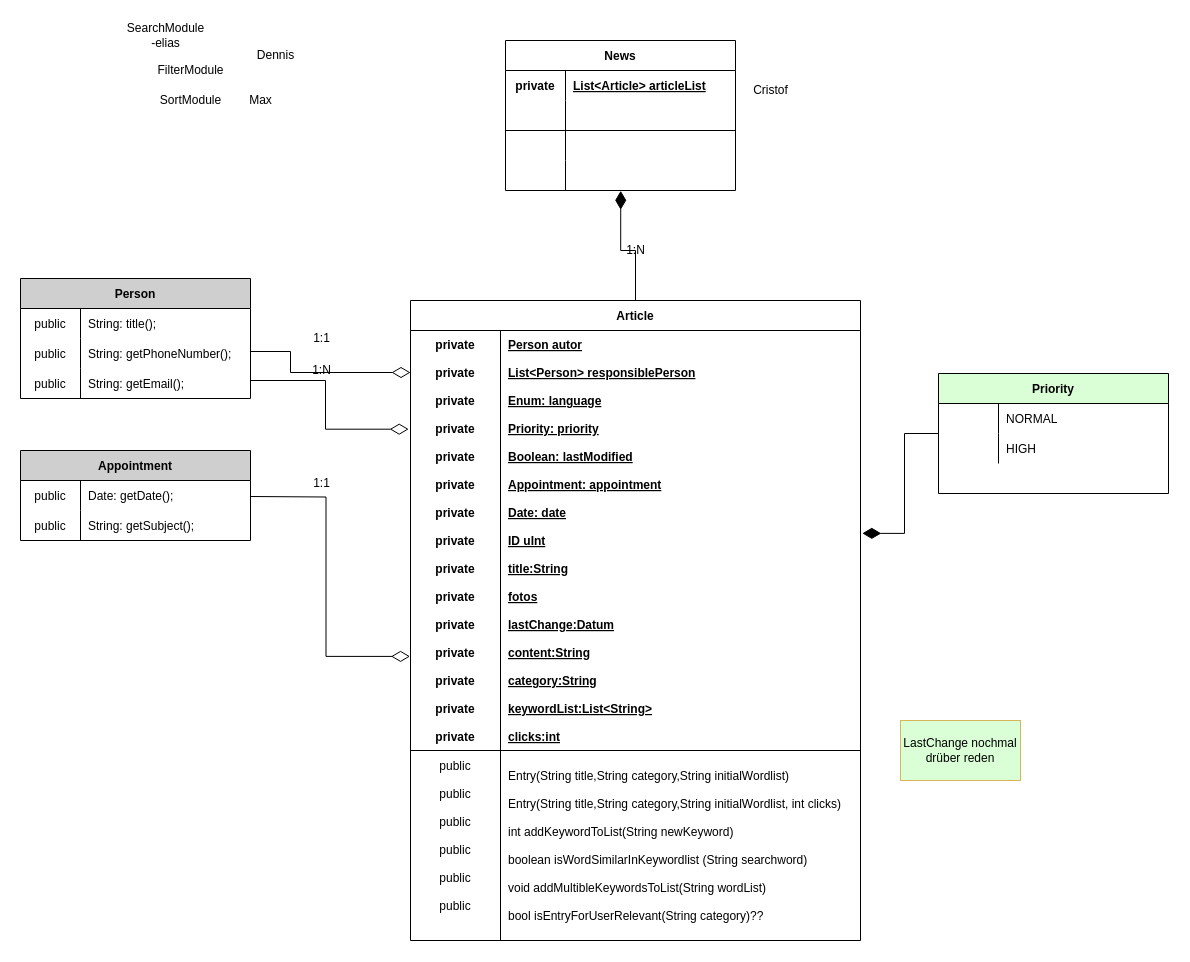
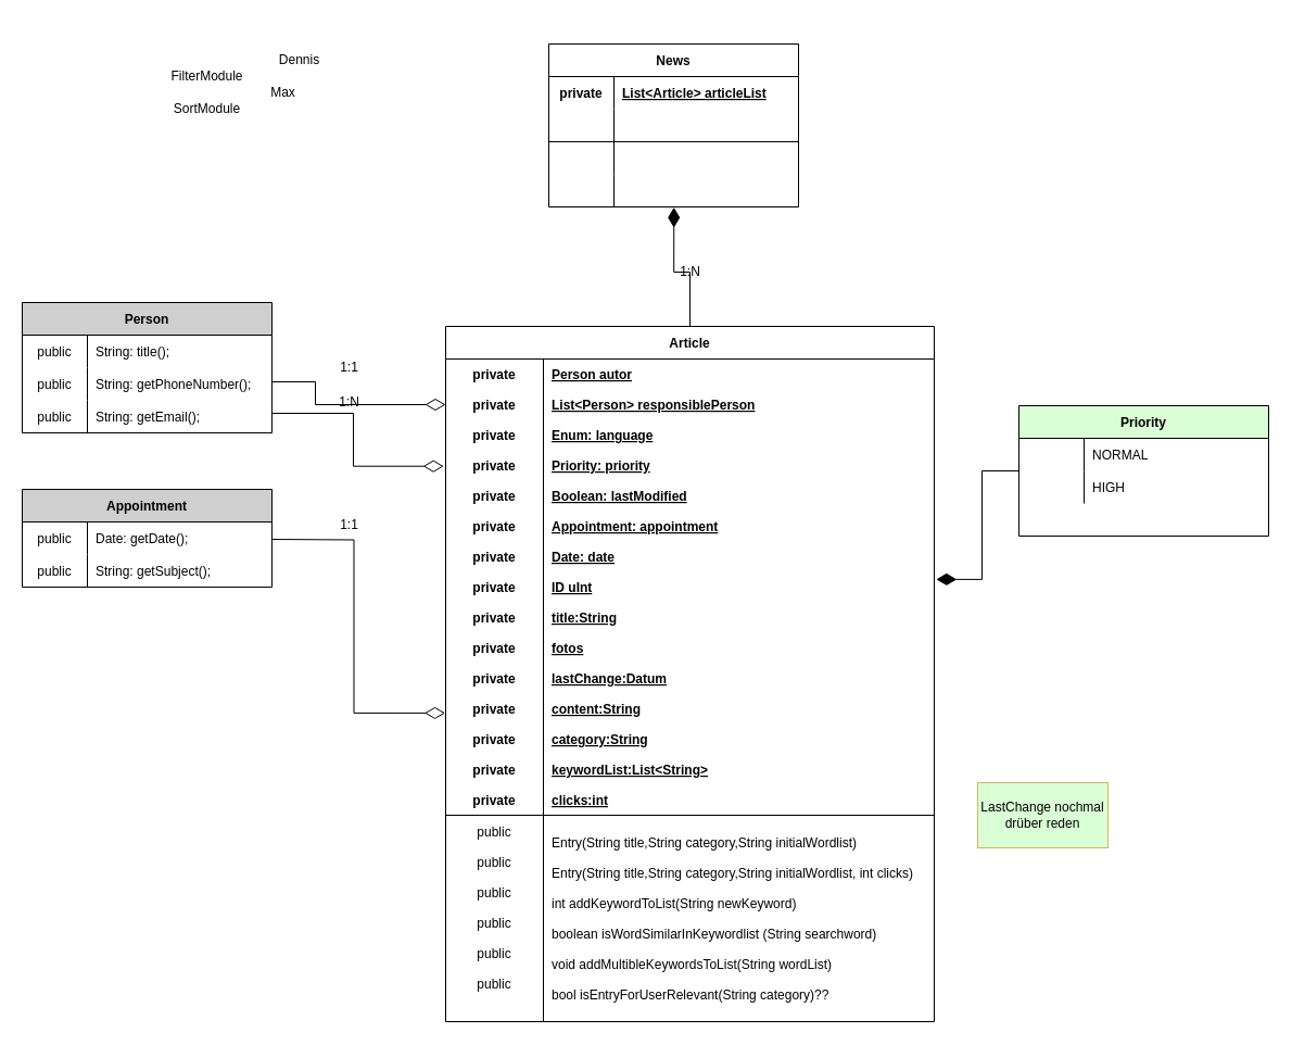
  <mxCell id="0" />
  <mxCell id="1" parent="0" />
  <mxCell id="2" style="edgeStyle=orthogonalEdgeStyle;rounded=0;orthogonalLoop=1;jettySize=auto;html=1;exitX=0.5;exitY=0;exitDx=0;exitDy=0;entryX=0.501;entryY=1.011;entryDx=0;entryDy=0;entryPerimeter=0;endArrow=diamondThin;endFill=1;startSize=9;endSize=16;" parent="1" source="3" target="18" edge="1"><mxGeometry relative="1" as="geometry" /></mxCell>
  <mxCell id="3" value="Article" style="shape=table;startSize=30;container=1;collapsible=1;childLayout=tableLayout;fixedRows=1;rowLines=0;fontStyle=1;align=center;resizeLast=1;" parent="1" vertex="1"><mxGeometry x="410" y="300" width="450" height="640" as="geometry" /></mxCell>
  <mxCell id="4" value="" style="shape=partialRectangle;collapsible=0;dropTarget=0;pointerEvents=0;fillColor=none;top=0;left=0;bottom=1;right=0;points=[[0,0.5],[1,0.5]];portConstraint=eastwest;" parent="3" vertex="1"><mxGeometry y="30" width="450" height="420" as="geometry" /></mxCell>
  <mxCell id="5" value="private&#10;&#10;private&#10;&#10;private&#10;&#10;private&#10;&#10;private&#10;&#10;private&#10;&#10;private&#10;&#10;private&#10;&#10;private&#10;&#10;private&#10;&#10;private&#10;&#10;private&#10;&#10;private&#10;&#10;private&#10;&#10;private" style="shape=partialRectangle;connectable=0;fillColor=none;top=0;left=0;bottom=0;right=0;fontStyle=1;overflow=hidden;" parent="4" vertex="1"><mxGeometry width="90" height="420" as="geometry"><mxRectangle width="90" height="420" as="alternateBounds" /></mxGeometry></mxCell>
  <mxCell id="6" value="Person autor&#10;&#10;List&lt;Person&gt; responsiblePerson&#10;&#10;Enum: language&#10;&#10;Priority: priority&#10;&#10;Boolean: lastModified&#10;&#10;Appointment: appointment&#10;&#10;Date: date&#10;&#10;ID uInt&#10;&#10;title:String&#10;&#10;fotos&#10;&#10;lastChange:Datum&#10;&#10;content:String&#10;&#10;category:String&#10;&#10;keywordList:List&lt;String&gt;&#10;&#10;clicks:int" style="shape=partialRectangle;connectable=0;fillColor=none;top=0;left=0;bottom=0;right=0;align=left;spacingLeft=6;fontStyle=5;overflow=hidden;" parent="4" vertex="1"><mxGeometry x="90" width="360" height="420" as="geometry"><mxRectangle width="360" height="420" as="alternateBounds" /></mxGeometry></mxCell>
  <mxCell id="7" value="LastChange nochmal drüber reden" style="whiteSpace=wrap;html=1;fillColor=#daffd6;strokeColor=#d6b656;" parent="1" vertex="1"><mxGeometry x="900" y="720" width="120" height="60" as="geometry" /></mxCell>
  <mxCell id="8" value="News" style="shape=table;startSize=30;container=1;collapsible=1;childLayout=tableLayout;fixedRows=1;rowLines=0;fontStyle=1;align=center;resizeLast=1;labelBackgroundColor=none;" parent="1" vertex="1"><mxGeometry x="505" y="40" width="230" height="150" as="geometry" /></mxCell>
  <mxCell id="9" value="" style="shape=partialRectangle;collapsible=0;dropTarget=0;pointerEvents=0;fillColor=none;top=0;left=0;bottom=0;right=0;points=[[0,0.5],[1,0.5]];portConstraint=eastwest;labelBackgroundColor=#FFE6CC;" parent="8" vertex="1"><mxGeometry y="30" width="230" height="30" as="geometry" /></mxCell>
  <mxCell id="10" value="private" style="shape=partialRectangle;connectable=0;fillColor=none;top=0;left=0;bottom=0;right=0;fontStyle=1;overflow=hidden;labelBackgroundColor=none;" parent="9" vertex="1"><mxGeometry width="60" height="30" as="geometry"><mxRectangle width="60" height="30" as="alternateBounds" /></mxGeometry></mxCell>
  <mxCell id="11" value="List&lt;Article&gt; articleList" style="shape=partialRectangle;connectable=0;fillColor=none;top=0;left=0;bottom=0;right=0;align=left;spacingLeft=6;fontStyle=5;overflow=hidden;labelBackgroundColor=none;" parent="9" vertex="1"><mxGeometry x="60" width="170" height="30" as="geometry"><mxRectangle width="170" height="30" as="alternateBounds" /></mxGeometry></mxCell>
  <mxCell id="12" value="" style="shape=partialRectangle;collapsible=0;dropTarget=0;pointerEvents=0;fillColor=none;top=0;left=0;bottom=1;right=0;points=[[0,0.5],[1,0.5]];portConstraint=eastwest;labelBackgroundColor=#FFE6CC;" parent="8" vertex="1"><mxGeometry y="60" width="230" height="30" as="geometry" /></mxCell>
  <mxCell id="13" value="" style="shape=partialRectangle;connectable=0;fillColor=none;top=0;left=0;bottom=0;right=0;fontStyle=1;overflow=hidden;labelBackgroundColor=#FFE6CC;" parent="12" vertex="1"><mxGeometry width="60" height="30" as="geometry"><mxRectangle width="60" height="30" as="alternateBounds" /></mxGeometry></mxCell>
  <mxCell id="14" value="" style="shape=partialRectangle;connectable=0;fillColor=none;top=0;left=0;bottom=0;right=0;align=left;spacingLeft=6;fontStyle=5;overflow=hidden;labelBackgroundColor=#FFE6CC;" parent="12" vertex="1"><mxGeometry x="60" width="170" height="30" as="geometry"><mxRectangle width="170" height="30" as="alternateBounds" /></mxGeometry></mxCell>
  <mxCell id="15" value="" style="shape=partialRectangle;collapsible=0;dropTarget=0;pointerEvents=0;fillColor=none;top=0;left=0;bottom=0;right=0;points=[[0,0.5],[1,0.5]];portConstraint=eastwest;labelBackgroundColor=#FFE6CC;" parent="8" vertex="1"><mxGeometry y="90" width="230" height="30" as="geometry" /></mxCell>
  <mxCell id="16" value="" style="shape=partialRectangle;connectable=0;fillColor=none;top=0;left=0;bottom=0;right=0;editable=1;overflow=hidden;labelBackgroundColor=#FFE6CC;" parent="15" vertex="1"><mxGeometry width="60" height="30" as="geometry"><mxRectangle width="60" height="30" as="alternateBounds" /></mxGeometry></mxCell>
  <mxCell id="17" value="" style="shape=partialRectangle;connectable=0;fillColor=none;top=0;left=0;bottom=0;right=0;align=left;spacingLeft=6;overflow=hidden;labelBackgroundColor=#FFE6CC;" parent="15" vertex="1"><mxGeometry x="60" width="170" height="30" as="geometry"><mxRectangle width="170" height="30" as="alternateBounds" /></mxGeometry></mxCell>
  <mxCell id="18" value="" style="shape=partialRectangle;collapsible=0;dropTarget=0;pointerEvents=0;fillColor=none;top=0;left=0;bottom=0;right=0;points=[[0,0.5],[1,0.5]];portConstraint=eastwest;labelBackgroundColor=#FFE6CC;" parent="8" vertex="1"><mxGeometry y="120" width="230" height="30" as="geometry" /></mxCell>
  <mxCell id="19" value="" style="shape=partialRectangle;connectable=0;fillColor=none;top=0;left=0;bottom=0;right=0;editable=1;overflow=hidden;labelBackgroundColor=#FFE6CC;" parent="18" vertex="1"><mxGeometry width="60" height="30" as="geometry"><mxRectangle width="60" height="30" as="alternateBounds" /></mxGeometry></mxCell>
  <mxCell id="20" value="" style="shape=partialRectangle;connectable=0;fillColor=none;top=0;left=0;bottom=0;right=0;align=left;spacingLeft=6;overflow=hidden;labelBackgroundColor=#FFE6CC;" parent="18" vertex="1"><mxGeometry x="60" width="170" height="30" as="geometry"><mxRectangle width="170" height="30" as="alternateBounds" /></mxGeometry></mxCell>
  <mxCell id="21" value="Appointment" style="shape=table;startSize=30;container=1;collapsible=1;childLayout=tableLayout;fixedRows=1;rowLines=0;fontStyle=1;align=center;resizeLast=1;labelBackgroundColor=none;fillColor=#CFCFCF;" parent="1" vertex="1"><mxGeometry x="20" y="450" width="230" height="90" as="geometry" /></mxCell>
  <mxCell id="22" value="" style="shape=partialRectangle;collapsible=0;dropTarget=0;pointerEvents=0;fillColor=none;top=0;left=0;bottom=0;right=0;points=[[0,0.5],[1,0.5]];portConstraint=eastwest;labelBackgroundColor=#FFE6CC;" parent="21" vertex="1"><mxGeometry y="30" width="230" height="30" as="geometry" /></mxCell>
  <mxCell id="23" value="public" style="shape=partialRectangle;connectable=0;fillColor=none;top=0;left=0;bottom=0;right=0;editable=1;overflow=hidden;labelBackgroundColor=none;" parent="22" vertex="1"><mxGeometry width="60" height="30" as="geometry"><mxRectangle width="60" height="30" as="alternateBounds" /></mxGeometry></mxCell>
  <mxCell id="24" value="Date: getDate();" style="shape=partialRectangle;connectable=0;fillColor=none;top=0;left=0;bottom=0;right=0;align=left;spacingLeft=6;overflow=hidden;labelBackgroundColor=none;" parent="22" vertex="1"><mxGeometry x="60" width="170" height="30" as="geometry"><mxRectangle width="170" height="30" as="alternateBounds" /></mxGeometry></mxCell>
  <mxCell id="25" value="" style="shape=partialRectangle;collapsible=0;dropTarget=0;pointerEvents=0;fillColor=none;top=0;left=0;bottom=0;right=0;points=[[0,0.5],[1,0.5]];portConstraint=eastwest;labelBackgroundColor=#FFE6CC;" parent="21" vertex="1"><mxGeometry y="60" width="230" height="30" as="geometry" /></mxCell>
  <mxCell id="26" value="public" style="shape=partialRectangle;connectable=0;fillColor=none;top=0;left=0;bottom=0;right=0;editable=1;overflow=hidden;labelBackgroundColor=none;fontColor=default;" parent="25" vertex="1"><mxGeometry width="60" height="30" as="geometry"><mxRectangle width="60" height="30" as="alternateBounds" /></mxGeometry></mxCell>
  <mxCell id="27" value="String: getSubject();" style="shape=partialRectangle;connectable=0;fillColor=none;top=0;left=0;bottom=0;right=0;align=left;spacingLeft=6;overflow=hidden;labelBackgroundColor=none;" parent="25" vertex="1"><mxGeometry x="60" width="170" height="30" as="geometry"><mxRectangle width="170" height="30" as="alternateBounds" /></mxGeometry></mxCell>
  <mxCell id="28" style="edgeStyle=orthogonalEdgeStyle;rounded=0;orthogonalLoop=1;jettySize=auto;html=1;entryX=-0.001;entryY=0.776;entryDx=0;entryDy=0;entryPerimeter=0;fontColor=default;endArrow=diamondThin;endFill=0;startSize=9;endSize=16;" parent="1" target="4" edge="1"><mxGeometry relative="1" as="geometry"><mxPoint x="250" y="496" as="sourcePoint" /></mxGeometry></mxCell>
  <mxCell id="29" value="Person" style="shape=table;startSize=30;container=1;collapsible=1;childLayout=tableLayout;fixedRows=1;rowLines=0;fontStyle=1;align=center;resizeLast=1;labelBackgroundColor=none;rounded=0;shadow=0;sketch=0;gradientColor=none;fillColor=#CFCFCF;" parent="1" vertex="1"><mxGeometry x="20" y="278" width="230" height="120" as="geometry" /></mxCell>
  <mxCell id="30" value="" style="shape=partialRectangle;collapsible=0;dropTarget=0;pointerEvents=0;fillColor=none;top=0;left=0;bottom=0;right=0;points=[[0,0.5],[1,0.5]];portConstraint=eastwest;labelBackgroundColor=#FFE6CC;" parent="29" vertex="1"><mxGeometry y="30" width="230" height="30" as="geometry" /></mxCell>
  <mxCell id="31" value="public" style="shape=partialRectangle;connectable=0;fillColor=none;top=0;left=0;bottom=0;right=0;fontStyle=0;overflow=hidden;labelBackgroundColor=none;" parent="30" vertex="1"><mxGeometry width="60" height="30" as="geometry"><mxRectangle width="60" height="30" as="alternateBounds" /></mxGeometry></mxCell>
  <mxCell id="32" value="String: title();" style="shape=partialRectangle;connectable=0;fillColor=none;top=0;left=0;bottom=0;right=0;align=left;spacingLeft=6;fontStyle=0;overflow=hidden;labelBackgroundColor=none;" parent="30" vertex="1"><mxGeometry x="60" width="170" height="30" as="geometry"><mxRectangle width="170" height="30" as="alternateBounds" /></mxGeometry></mxCell>
  <mxCell id="33" value="" style="shape=partialRectangle;collapsible=0;dropTarget=0;pointerEvents=0;fillColor=none;top=0;left=0;bottom=0;right=0;points=[[0,0.5],[1,0.5]];portConstraint=eastwest;labelBackgroundColor=#FFE6CC;" parent="29" vertex="1"><mxGeometry y="60" width="230" height="30" as="geometry" /></mxCell>
  <mxCell id="34" value="public" style="shape=partialRectangle;connectable=0;fillColor=none;top=0;left=0;bottom=0;right=0;editable=1;overflow=hidden;labelBackgroundColor=none;" parent="33" vertex="1"><mxGeometry width="60" height="30" as="geometry"><mxRectangle width="60" height="30" as="alternateBounds" /></mxGeometry></mxCell>
  <mxCell id="35" value="String: getPhoneNumber();" style="shape=partialRectangle;connectable=0;fillColor=none;top=0;left=0;bottom=0;right=0;align=left;spacingLeft=6;overflow=hidden;labelBackgroundColor=none;" parent="33" vertex="1"><mxGeometry x="60" width="170" height="30" as="geometry"><mxRectangle width="170" height="30" as="alternateBounds" /></mxGeometry></mxCell>
  <mxCell id="36" value="" style="shape=partialRectangle;collapsible=0;dropTarget=0;pointerEvents=0;fillColor=none;top=0;left=0;bottom=0;right=0;points=[[0,0.5],[1,0.5]];portConstraint=eastwest;labelBackgroundColor=#FFE6CC;" parent="29" vertex="1"><mxGeometry y="90" width="230" height="30" as="geometry" /></mxCell>
  <mxCell id="37" value="public" style="shape=partialRectangle;connectable=0;fillColor=none;top=0;left=0;bottom=0;right=0;editable=1;overflow=hidden;labelBackgroundColor=none;fontColor=default;" parent="36" vertex="1"><mxGeometry width="60" height="30" as="geometry"><mxRectangle width="60" height="30" as="alternateBounds" /></mxGeometry></mxCell>
  <mxCell id="38" value="String: getEmail();" style="shape=partialRectangle;connectable=0;fillColor=none;top=0;left=0;bottom=0;right=0;align=left;spacingLeft=6;overflow=hidden;labelBackgroundColor=none;" parent="36" vertex="1"><mxGeometry x="60" width="170" height="30" as="geometry"><mxRectangle width="170" height="30" as="alternateBounds" /></mxGeometry></mxCell>
  <mxCell id="39" style="edgeStyle=orthogonalEdgeStyle;rounded=0;orthogonalLoop=1;jettySize=auto;html=1;entryX=0;entryY=0.1;entryDx=0;entryDy=0;entryPerimeter=0;fontColor=default;endArrow=diamondThin;endFill=0;startSize=9;endSize=16;" parent="1" source="33" target="4" edge="1"><mxGeometry relative="1" as="geometry"><Array as="points"><mxPoint x="290" y="351" /></Array></mxGeometry></mxCell>
  <mxCell id="40" style="edgeStyle=orthogonalEdgeStyle;rounded=0;orthogonalLoop=1;jettySize=auto;html=1;fontColor=default;endArrow=diamondThin;endFill=0;startSize=9;endSize=16;entryX=-0.004;entryY=0.235;entryDx=0;entryDy=0;entryPerimeter=0;" parent="1" source="36" target="4" edge="1"><mxGeometry relative="1" as="geometry"><mxPoint x="390" y="380" as="targetPoint" /><Array as="points"><mxPoint x="325" y="380" /></Array></mxGeometry></mxCell>
  <mxCell id="41" style="edgeStyle=orthogonalEdgeStyle;rounded=0;orthogonalLoop=1;jettySize=auto;html=1;entryX=1.004;entryY=0.483;entryDx=0;entryDy=0;entryPerimeter=0;fontColor=default;endArrow=diamondThin;endFill=1;startSize=9;endSize=16;" parent="1" source="42" target="4" edge="1"><mxGeometry relative="1" as="geometry" /></mxCell>
  <mxCell id="42" value="Priority" style="shape=table;startSize=30;container=1;collapsible=1;childLayout=tableLayout;fixedRows=1;rowLines=0;fontStyle=1;align=center;resizeLast=1;labelBackgroundColor=none;rounded=0;shadow=0;sketch=0;gradientColor=none;fillColor=#DAFFD6;" parent="1" vertex="1"><mxGeometry x="938" y="373" width="230" height="120" as="geometry" /></mxCell>
  <mxCell id="43" value="" style="shape=partialRectangle;collapsible=0;dropTarget=0;pointerEvents=0;fillColor=none;top=0;left=0;bottom=0;right=0;points=[[0,0.5],[1,0.5]];portConstraint=eastwest;labelBackgroundColor=#FFE6CC;" parent="42" vertex="1"><mxGeometry y="30" width="230" height="30" as="geometry" /></mxCell>
  <mxCell id="44" value="" style="shape=partialRectangle;connectable=0;fillColor=none;top=0;left=0;bottom=0;right=0;fontStyle=0;overflow=hidden;labelBackgroundColor=none;" parent="43" vertex="1"><mxGeometry width="60" height="30" as="geometry"><mxRectangle width="60" height="30" as="alternateBounds" /></mxGeometry></mxCell>
  <mxCell id="45" value="NORMAL" style="shape=partialRectangle;connectable=0;fillColor=none;top=0;left=0;bottom=0;right=0;align=left;spacingLeft=6;fontStyle=0;overflow=hidden;labelBackgroundColor=none;" parent="43" vertex="1"><mxGeometry x="60" width="170" height="30" as="geometry"><mxRectangle width="170" height="30" as="alternateBounds" /></mxGeometry></mxCell>
  <mxCell id="46" value="" style="shape=partialRectangle;collapsible=0;dropTarget=0;pointerEvents=0;fillColor=none;top=0;left=0;bottom=0;right=0;points=[[0,0.5],[1,0.5]];portConstraint=eastwest;labelBackgroundColor=#FFE6CC;" parent="42" vertex="1"><mxGeometry y="60" width="230" height="30" as="geometry" /></mxCell>
  <mxCell id="47" value="" style="shape=partialRectangle;connectable=0;fillColor=none;top=0;left=0;bottom=0;right=0;editable=1;overflow=hidden;labelBackgroundColor=none;" parent="46" vertex="1"><mxGeometry width="60" height="30" as="geometry"><mxRectangle width="60" height="30" as="alternateBounds" /></mxGeometry></mxCell>
  <mxCell id="48" value="HIGH" style="shape=partialRectangle;connectable=0;fillColor=none;top=0;left=0;bottom=0;right=0;align=left;spacingLeft=6;overflow=hidden;labelBackgroundColor=none;" parent="46" vertex="1"><mxGeometry x="60" width="170" height="30" as="geometry"><mxRectangle width="170" height="30" as="alternateBounds" /></mxGeometry></mxCell>
  <mxCell id="49" value="" style="shape=partialRectangle;collapsible=0;dropTarget=0;pointerEvents=0;fillColor=none;top=0;left=0;bottom=0;right=0;points=[[0,0.5],[1,0.5]];portConstraint=eastwest;labelBackgroundColor=#FFE6CC;" parent="42" vertex="1"><mxGeometry y="90" width="230" height="30" as="geometry" /></mxCell>
  <mxCell id="50" value="" style="shape=partialRectangle;connectable=0;fillColor=none;top=0;left=0;bottom=0;right=0;editable=1;overflow=hidden;labelBackgroundColor=none;fontColor=default;" parent="49" vertex="1"><mxGeometry width="60" height="30" as="geometry"><mxRectangle width="60" height="30" as="alternateBounds" /></mxGeometry></mxCell>
  <mxCell id="51" value="1:1" style="text;html=1;align=center;verticalAlign=middle;resizable=0;points=[];autosize=1;strokeColor=none;fillColor=none;fontColor=default;" parent="1" vertex="1"><mxGeometry x="306" y="328" width="30" height="20" as="geometry" /></mxCell>
  <mxCell id="52" value="1:N" style="text;html=1;align=center;verticalAlign=middle;resizable=0;points=[];autosize=1;strokeColor=none;fillColor=none;fontColor=default;" parent="1" vertex="1"><mxGeometry x="306" y="360" width="30" height="20" as="geometry" /></mxCell>
  <mxCell id="53" value="1:1" style="text;html=1;align=center;verticalAlign=middle;resizable=0;points=[];autosize=1;strokeColor=none;fillColor=none;fontColor=default;" parent="1" vertex="1"><mxGeometry x="306" y="473" width="30" height="20" as="geometry" /></mxCell>
  <mxCell id="54" value="1:N" style="text;html=1;align=center;verticalAlign=middle;resizable=0;points=[];autosize=1;strokeColor=none;fillColor=none;fontColor=default;" parent="1" vertex="1"><mxGeometry x="620" y="240" width="30" height="20" as="geometry" /></mxCell>
- <mxCell id="55" value="&lt;div&gt;SearchModule&lt;/div&gt;-elias" style="text;html=1;align=center;verticalAlign=middle;resizable=0;points=[];autosize=1;strokeColor=none;fillColor=none;" parent="1" vertex="1"><mxGeometry x="120" y="20" width="90" height="30" as="geometry" /></mxCell>
  <mxCell id="56" value="FilterModule" style="text;html=1;align=center;verticalAlign=middle;resizable=0;points=[];autosize=1;strokeColor=none;fillColor=none;" parent="1" vertex="1"><mxGeometry x="150" y="60" width="80" height="20" as="geometry" /></mxCell>
  <mxCell id="57" value="SortModule" style="text;html=1;align=center;verticalAlign=middle;resizable=0;points=[];autosize=1;strokeColor=none;fillColor=none;" parent="1" vertex="1"><mxGeometry x="150" y="90" width="80" height="20" as="geometry" /></mxCell>
- <mxCell id="58" value="Cristof" style="text;html=1;align=center;verticalAlign=middle;resizable=0;points=[];autosize=1;strokeColor=none;fillColor=none;" parent="1" vertex="1"><mxGeometry x="745" y="80" width="50" height="20" as="geometry" /></mxCell>
  <mxCell id="59" value="Dennis" style="text;html=1;align=center;verticalAlign=middle;resizable=0;points=[];autosize=1;strokeColor=none;fillColor=none;" parent="1" vertex="1"><mxGeometry x="250" y="45" width="50" height="20" as="geometry" /></mxCell>
- <mxCell id="60" value="Max" style="text;html=1;align=center;verticalAlign=middle;resizable=0;points=[];autosize=1;strokeColor=none;fillColor=none;" parent="1" vertex="1"><mxGeometry x="240" y="90" width="40" height="20" as="geometry" /></mxCell>
+ <mxCell id="60" value="Max" style="text;html=1;align=center;verticalAlign=middle;resizable=0;points=[];autosize=1;strokeColor=none;fillColor=none;" parent="1" vertex="1"><mxGeometry x="240" y="75" width="40" height="20" as="geometry" /></mxCell>
  <mxCell id="61" value="public&#10;&#10;public&#10;&#10;public&#10;&#10;public&#10;&#10;public&#10;&#10;public" style="shape=partialRectangle;connectable=0;fillColor=none;top=0;left=0;bottom=0;right=0;editable=1;overflow=hidden;" parent="1" vertex="1"><mxGeometry x="410" y="750" width="90" height="170" as="geometry"><mxRectangle width="90" height="170" as="alternateBounds" /></mxGeometry></mxCell>
  <mxCell id="62" value="Entry(String title,String category,String initialWordlist)&#10;&#10;Entry(String title,String category,String initialWordlist, int clicks)&#10;&#10;int addKeywordToList(String newKeyword)&#10;&#10;boolean isWordSimilarInKeywordlist (String searchword)&#10;&#10;void addMultibleKeywordsToList(String wordList)&#10;&#10;bool isEntryForUserRelevant(String category)??" style="shape=partialRectangle;connectable=0;fillColor=none;top=0;left=0;bottom=0;right=0;align=left;spacingLeft=6;overflow=hidden;" parent="1" vertex="1"><mxGeometry x="500" y="760" width="430" height="170" as="geometry"><mxRectangle width="430" height="170" as="alternateBounds" /></mxGeometry></mxCell>
  <mxCell id="63" value="" style="endArrow=none;html=1;rounded=0;" parent="1" edge="1"><mxGeometry width="50" height="50" relative="1" as="geometry"><mxPoint x="500" y="940" as="sourcePoint" /><mxPoint x="500" y="750" as="targetPoint" /></mxGeometry></mxCell>
